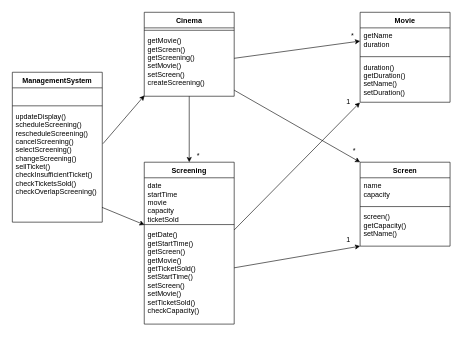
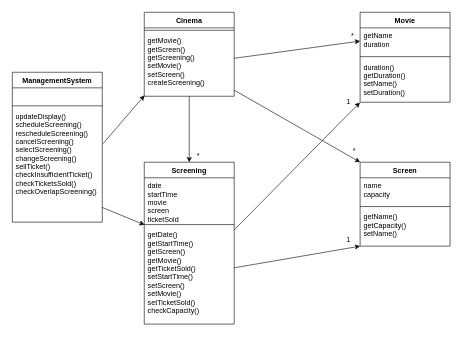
  <mxCell id="0" />
  <mxCell id="1" parent="0" />
  <mxCell id="2" value="ManagementSystem" style="swimlane;fontStyle=1;align=center;verticalAlign=top;childLayout=stackLayout;horizontal=1;startSize=26;horizontalStack=0;resizeParent=1;resizeParentMax=0;resizeLast=0;collapsible=1;marginBottom=0;" parent="1" vertex="1"><mxGeometry x="20" y="120" width="150" height="250" as="geometry" /></mxCell>
  <mxCell id="3" value="  " style="text;strokeColor=none;fillColor=none;align=left;verticalAlign=top;spacingLeft=4;spacingRight=4;overflow=hidden;rotatable=0;points=[[0,0.5],[1,0.5]];portConstraint=eastwest;" parent="2" vertex="1"><mxGeometry y="26" width="150" height="26" as="geometry" /></mxCell>
  <mxCell id="4" value="" style="line;strokeWidth=1;fillColor=none;align=left;verticalAlign=middle;spacingTop=-1;spacingLeft=3;spacingRight=3;rotatable=0;labelPosition=right;points=[];portConstraint=eastwest;" parent="2" vertex="1"><mxGeometry y="52" width="150" height="8" as="geometry" /></mxCell>
  <mxCell id="5" value="updateDisplay()&#10;scheduleScreening()&#10;rescheduleScreening()&#10;cancelScreening()&#10;selectScreening()&#10;changeScreening()&#10;sellTicket()&#10;checkInsufficientTicket()&#10;checkTicketsSold()&#10;checkOverlapScreening()" style="text;strokeColor=none;fillColor=none;align=left;verticalAlign=top;spacingLeft=4;spacingRight=4;overflow=hidden;rotatable=0;points=[[0,0.5],[1,0.5]];portConstraint=eastwest;labelBackgroundColor=#ffffff;" parent="2" vertex="1"><mxGeometry y="60" width="150" height="190" as="geometry" /></mxCell>
  <mxCell id="6" value="Screening" style="swimlane;fontStyle=1;align=center;verticalAlign=top;childLayout=stackLayout;horizontal=1;startSize=26;horizontalStack=0;resizeParent=1;resizeParentMax=0;resizeLast=0;collapsible=1;marginBottom=0;" parent="1" vertex="1"><mxGeometry x="240" y="270" width="150" height="270" as="geometry" /></mxCell>
- <mxCell id="7" value="date&#10;startTime&#10;movie&#10;capacity&#10;ticketSold" style="text;strokeColor=none;fillColor=none;align=left;verticalAlign=top;spacingLeft=4;spacingRight=4;overflow=hidden;rotatable=0;points=[[0,0.5],[1,0.5]];portConstraint=eastwest;" parent="6" vertex="1"><mxGeometry y="26" width="150" height="74" as="geometry" /></mxCell>
+ <mxCell id="7" value="date&#10;startTime&#10;movie&#10;screen&#10;ticketSold" style="text;strokeColor=none;fillColor=none;align=left;verticalAlign=top;spacingLeft=4;spacingRight=4;overflow=hidden;rotatable=0;points=[[0,0.5],[1,0.5]];portConstraint=eastwest;" parent="6" vertex="1"><mxGeometry y="26" width="150" height="74" as="geometry" /></mxCell>
  <mxCell id="8" value="" style="line;strokeWidth=1;fillColor=none;align=left;verticalAlign=middle;spacingTop=-1;spacingLeft=3;spacingRight=3;rotatable=0;labelPosition=right;points=[];portConstraint=eastwest;" parent="6" vertex="1"><mxGeometry y="100" width="150" height="8" as="geometry" /></mxCell>
  <mxCell id="9" value="getDate()&#10;getStartTime()&#10;getScreen()&#10;getMovie()&#10;getTicketSold()&#10;setStartTime()&#10;setScreen()&#10;setMovie()&#10;setTicketSold()&#10;checkCapacity()" style="text;strokeColor=none;fillColor=none;align=left;verticalAlign=top;spacingLeft=4;spacingRight=4;overflow=hidden;rotatable=0;points=[[0,0.5],[1,0.5]];portConstraint=eastwest;" parent="6" vertex="1"><mxGeometry y="108" width="150" height="162" as="geometry" /></mxCell>
  <mxCell id="10" value="Movie" style="swimlane;fontStyle=1;align=center;verticalAlign=top;childLayout=stackLayout;horizontal=1;startSize=26;horizontalStack=0;resizeParent=1;resizeParentMax=0;resizeLast=0;collapsible=1;marginBottom=0;" parent="1" vertex="1"><mxGeometry x="600" y="20" width="150" height="150" as="geometry" /></mxCell>
  <mxCell id="11" value="getName&#10;duration" style="text;strokeColor=none;fillColor=none;align=left;verticalAlign=top;spacingLeft=4;spacingRight=4;overflow=hidden;rotatable=0;points=[[0,0.5],[1,0.5]];portConstraint=eastwest;" parent="10" vertex="1"><mxGeometry y="26" width="150" height="44" as="geometry" /></mxCell>
  <mxCell id="12" value="" style="line;strokeWidth=1;fillColor=none;align=left;verticalAlign=middle;spacingTop=-1;spacingLeft=3;spacingRight=3;rotatable=0;labelPosition=right;points=[];portConstraint=eastwest;" parent="10" vertex="1"><mxGeometry y="70" width="150" height="8" as="geometry" /></mxCell>
  <mxCell id="13" value="duration()&#10;getDuration()&#10;setName()&#10;setDuration()" style="text;strokeColor=none;fillColor=none;align=left;verticalAlign=top;spacingLeft=4;spacingRight=4;overflow=hidden;rotatable=0;points=[[0,0.5],[1,0.5]];portConstraint=eastwest;" parent="10" vertex="1"><mxGeometry y="78" width="150" height="72" as="geometry" /></mxCell>
  <mxCell id="14" value="Screen" style="swimlane;fontStyle=1;align=center;verticalAlign=top;childLayout=stackLayout;horizontal=1;startSize=26;horizontalStack=0;resizeParent=1;resizeParentMax=0;resizeLast=0;collapsible=1;marginBottom=0;" parent="1" vertex="1"><mxGeometry x="600" y="270" width="150" height="140" as="geometry" /></mxCell>
  <mxCell id="15" value="name&#10;capacity" style="text;strokeColor=none;fillColor=none;align=left;verticalAlign=top;spacingLeft=4;spacingRight=4;overflow=hidden;rotatable=0;points=[[0,0.5],[1,0.5]];portConstraint=eastwest;" parent="14" vertex="1"><mxGeometry y="26" width="150" height="44" as="geometry" /></mxCell>
  <mxCell id="16" value="" style="line;strokeWidth=1;fillColor=none;align=left;verticalAlign=middle;spacingTop=-1;spacingLeft=3;spacingRight=3;rotatable=0;labelPosition=right;points=[];portConstraint=eastwest;" parent="14" vertex="1"><mxGeometry y="70" width="150" height="8" as="geometry" /></mxCell>
- <mxCell id="17" value="screen()&#10;getCapacity()&#10;setName()&#10;" style="text;strokeColor=none;fillColor=none;align=left;verticalAlign=top;spacingLeft=4;spacingRight=4;overflow=hidden;rotatable=0;points=[[0,0.5],[1,0.5]];portConstraint=eastwest;" parent="14" vertex="1"><mxGeometry y="78" width="150" height="62" as="geometry" /></mxCell>
+ <mxCell id="17" value="getName()&#10;getCapacity()&#10;setName()&#10;" style="text;strokeColor=none;fillColor=none;align=left;verticalAlign=top;spacingLeft=4;spacingRight=4;overflow=hidden;rotatable=0;points=[[0,0.5],[1,0.5]];portConstraint=eastwest;" parent="14" vertex="1"><mxGeometry y="78" width="150" height="62" as="geometry" /></mxCell>
  <mxCell id="18" style="rounded=0;orthogonalLoop=1;jettySize=auto;html=1;entryX=0.003;entryY=1.061;entryDx=0;entryDy=0;exitX=0.997;exitY=0.87;exitDx=0;exitDy=0;exitPerimeter=0;entryPerimeter=0;" parent="1" source="5" target="7" edge="1"><mxGeometry relative="1" as="geometry" /></mxCell>
  <mxCell id="19" value="Cinema" style="swimlane;fontStyle=1;align=center;verticalAlign=top;childLayout=stackLayout;horizontal=1;startSize=26;horizontalStack=0;resizeParent=1;resizeParentMax=0;resizeLast=0;collapsible=1;marginBottom=0;" parent="1" vertex="1"><mxGeometry x="240" y="20" width="150" height="140" as="geometry" /></mxCell>
  <mxCell id="20" value="" style="line;strokeWidth=1;fillColor=none;align=left;verticalAlign=middle;spacingTop=-1;spacingLeft=3;spacingRight=3;rotatable=0;labelPosition=right;points=[];portConstraint=eastwest;" parent="19" vertex="1"><mxGeometry y="26" width="150" height="8" as="geometry" /></mxCell>
  <mxCell id="21" value="getMovie()&#10;getScreen()&#10;getScreening()&#10;setMovie()&#10;setScreen()&#10;createScreening()&#10;" style="text;strokeColor=none;fillColor=none;align=left;verticalAlign=top;spacingLeft=4;spacingRight=4;overflow=hidden;rotatable=0;points=[[0,0.5],[1,0.5]];portConstraint=eastwest;" parent="19" vertex="1"><mxGeometry y="34" width="150" height="106" as="geometry" /></mxCell>
  <mxCell id="22" style="edgeStyle=none;rounded=0;orthogonalLoop=1;jettySize=auto;html=1;entryX=0.003;entryY=0.987;entryDx=0;entryDy=0;exitX=1.008;exitY=0.311;exitDx=0;exitDy=0;exitPerimeter=0;entryPerimeter=0;" parent="1" source="5" target="21" edge="1"><mxGeometry relative="1" as="geometry" /></mxCell>
  <mxCell id="23" style="edgeStyle=none;rounded=0;orthogonalLoop=1;jettySize=auto;html=1;entryX=0;entryY=0.5;entryDx=0;entryDy=0;" parent="1" source="21" target="11" edge="1"><mxGeometry relative="1" as="geometry" /></mxCell>
  <mxCell id="24" style="edgeStyle=none;rounded=0;orthogonalLoop=1;jettySize=auto;html=1;entryX=0;entryY=0;entryDx=0;entryDy=0;" parent="1" source="21" target="14" edge="1"><mxGeometry relative="1" as="geometry" /></mxCell>
  <mxCell id="25" style="edgeStyle=none;rounded=0;orthogonalLoop=1;jettySize=auto;html=1;entryX=-0.002;entryY=1.005;entryDx=0;entryDy=0;entryPerimeter=0;" parent="1" source="9" target="13" edge="1"><mxGeometry relative="1" as="geometry" /></mxCell>
  <mxCell id="26" style="edgeStyle=none;rounded=0;orthogonalLoop=1;jettySize=auto;html=1;entryX=0;entryY=1;entryDx=0;entryDy=0;entryPerimeter=0;" parent="1" source="9" target="17" edge="1"><mxGeometry relative="1" as="geometry" /></mxCell>
  <mxCell id="27" style="edgeStyle=none;rounded=0;orthogonalLoop=1;jettySize=auto;html=1;" parent="1" source="21" target="6" edge="1"><mxGeometry relative="1" as="geometry" /></mxCell>
  <mxCell id="28" value="*" style="text;html=1;align=center;verticalAlign=middle;resizable=0;points=[];autosize=1;" vertex="1" parent="1"><mxGeometry x="577" y="49" width="20" height="20" as="geometry" /></mxCell>
  <mxCell id="29" value="1" style="text;html=1;align=center;verticalAlign=middle;resizable=0;points=[];autosize=1;" vertex="1" parent="1"><mxGeometry x="570" y="160" width="20" height="20" as="geometry" /></mxCell>
  <mxCell id="30" value="*" style="text;html=1;align=center;verticalAlign=middle;resizable=0;points=[];autosize=1;" vertex="1" parent="1"><mxGeometry x="580" y="241" width="20" height="20" as="geometry" /></mxCell>
  <mxCell id="31" value="1" style="text;html=1;align=center;verticalAlign=middle;resizable=0;points=[];autosize=1;" vertex="1" parent="1"><mxGeometry x="570" y="390" width="20" height="20" as="geometry" /></mxCell>
  <mxCell id="32" value="*" style="text;html=1;align=center;verticalAlign=middle;resizable=0;points=[];autosize=1;" vertex="1" parent="1"><mxGeometry x="320" y="250" width="20" height="20" as="geometry" /></mxCell>
